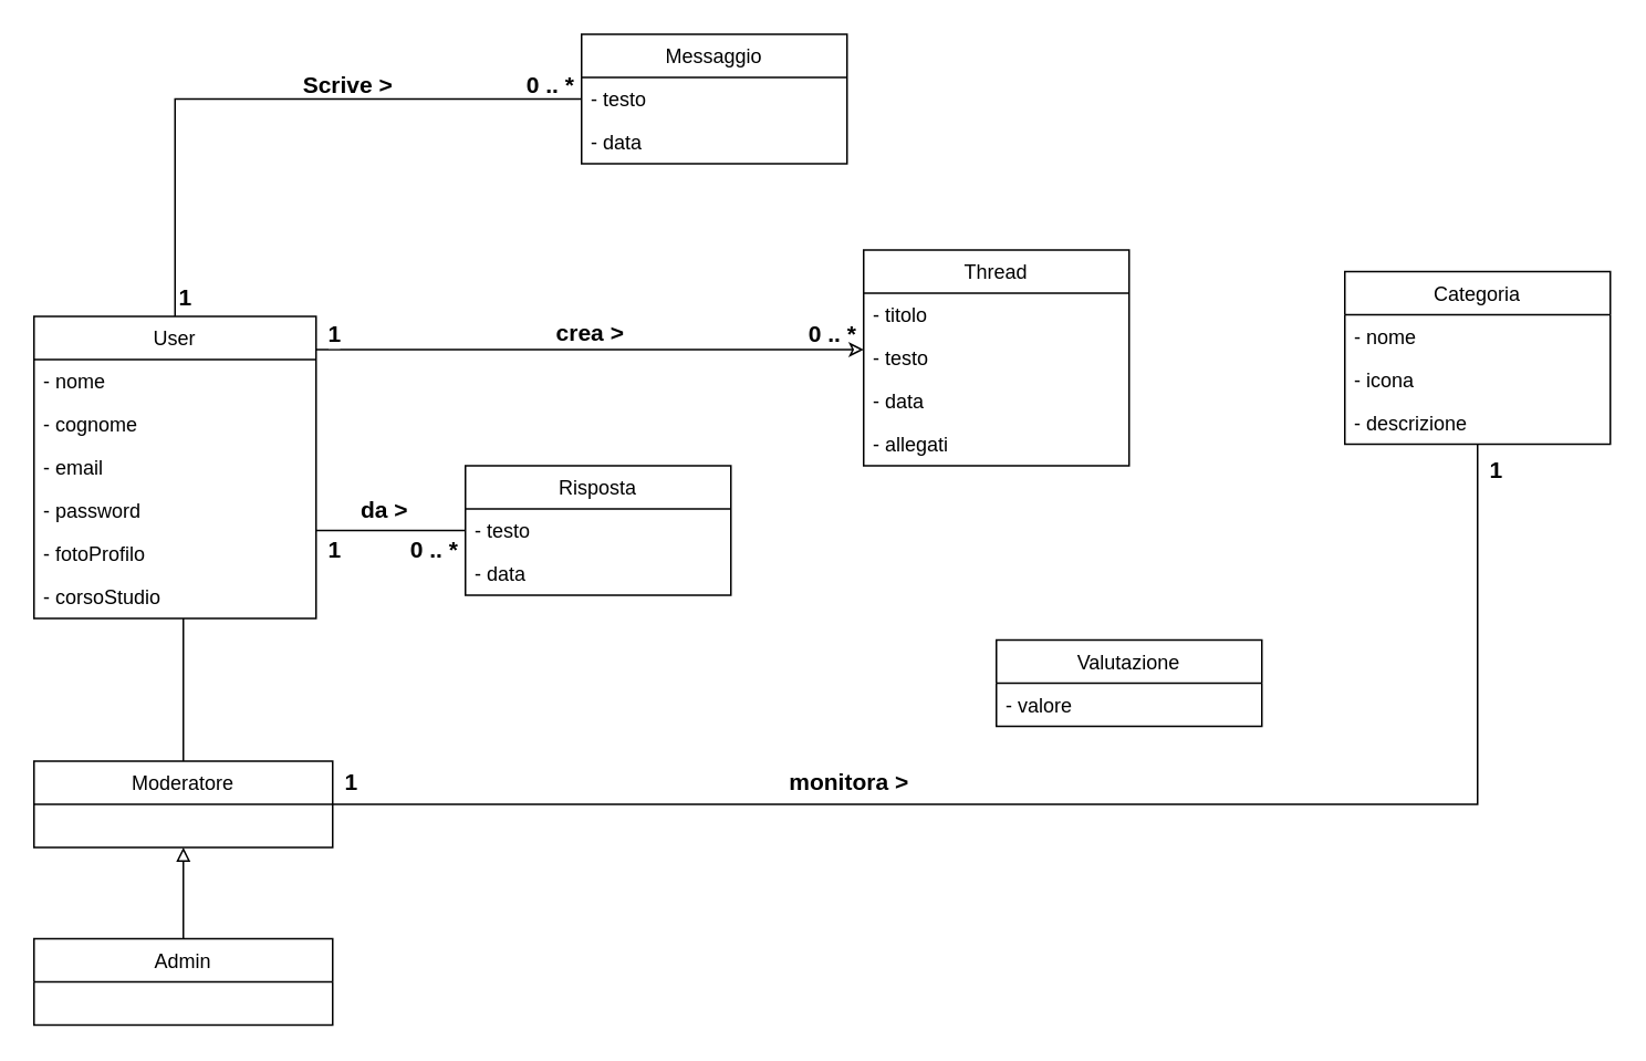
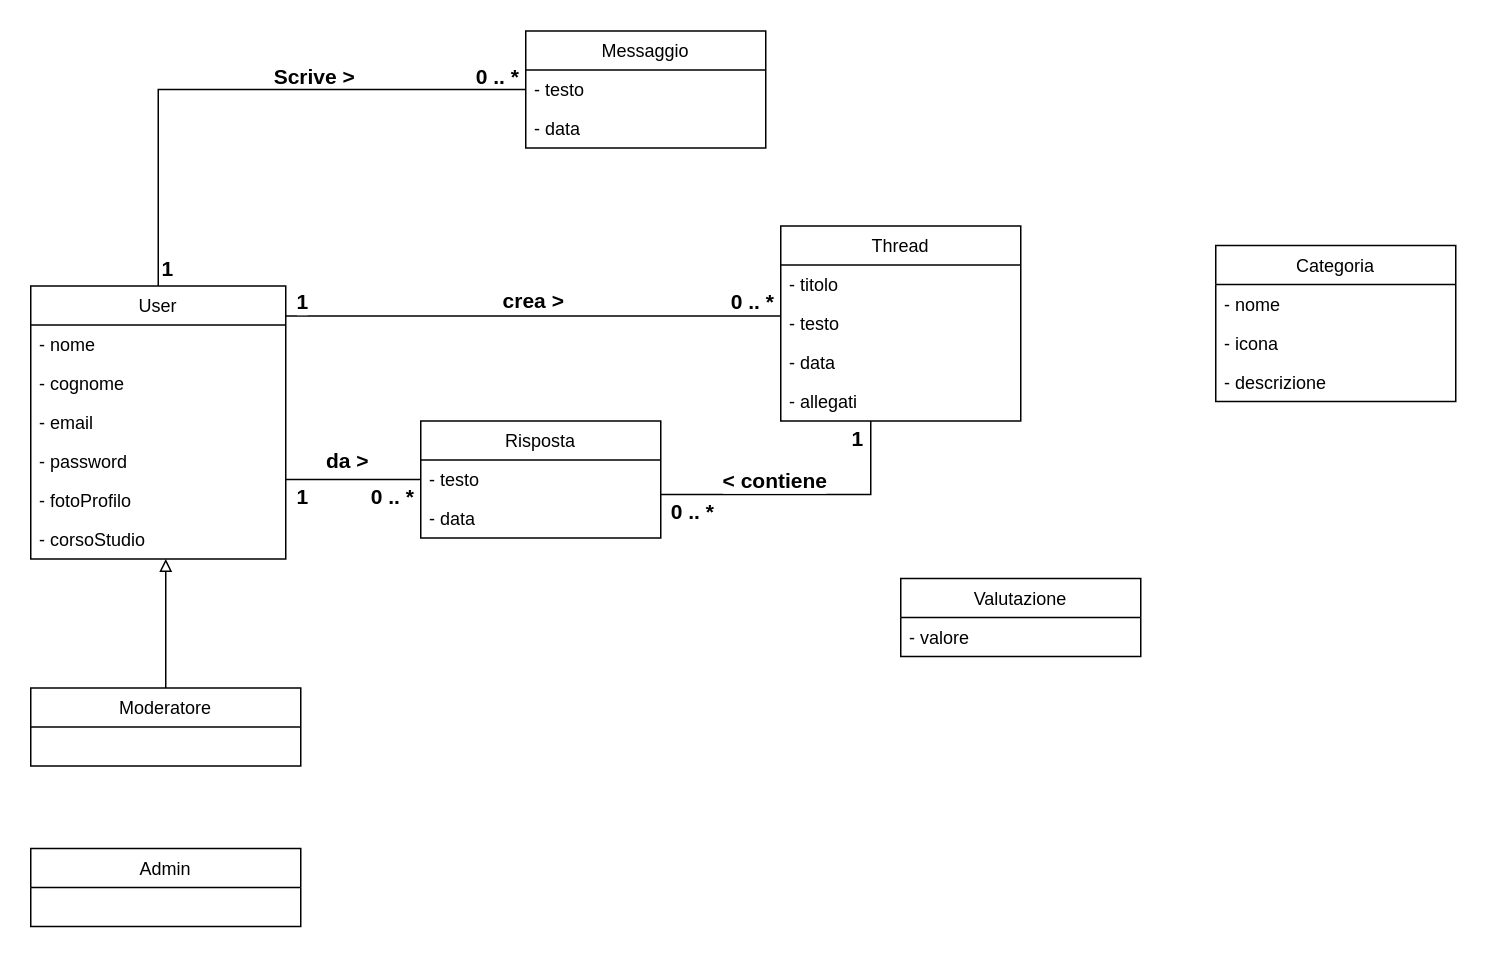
  <mxCell id="0" />
  <mxCell id="1" parent="0" />
  <mxCell id="2" style="edgeStyle=orthogonalEdgeStyle;rounded=0;orthogonalLoop=1;jettySize=auto;html=1;exitX=0.5;exitY=0;exitDx=0;exitDy=0;endArrow=none;endFill=0;" parent="1" source="13" target="21" edge="1"><mxGeometry relative="1" as="geometry" /></mxCell>
  <mxCell id="3" value="&lt;font style=&quot;font-size: 14px&quot;&gt;&lt;b&gt;Scrive &amp;gt;&lt;/b&gt;&lt;/font&gt;" style="edgeLabel;html=1;align=center;verticalAlign=middle;resizable=0;points=[];labelBackgroundColor=none;" parent="2" vertex="1" connectable="0"><mxGeometry x="0.063" y="-1" relative="1" as="geometry"><mxPoint x="34" y="-10" as="offset" /></mxGeometry></mxCell>
  <mxCell id="4" value="&lt;font style=&quot;font-size: 14px&quot;&gt;&lt;b&gt;1&lt;/b&gt;&lt;/font&gt;" style="edgeLabel;html=1;align=center;verticalAlign=middle;resizable=0;points=[];" parent="2" vertex="1" connectable="0"><mxGeometry x="-0.936" relative="1" as="geometry"><mxPoint x="5" as="offset" /></mxGeometry></mxCell>
  <mxCell id="5" value="&lt;b&gt;&lt;font style=&quot;font-size: 14px&quot;&gt;0 .. *&lt;/font&gt;&lt;/b&gt;" style="edgeLabel;html=1;align=center;verticalAlign=middle;resizable=0;points=[];labelBackgroundColor=none;" parent="2" vertex="1" connectable="0"><mxGeometry x="0.947" y="-1" relative="1" as="geometry"><mxPoint x="-10" y="-10" as="offset" /></mxGeometry></mxCell>
- <mxCell id="6" value="&lt;font style=&quot;font-size: 14px&quot;&gt;&lt;b&gt;crea &amp;gt;&lt;/b&gt;&lt;/font&gt;" style="edgeStyle=orthogonalEdgeStyle;rounded=0;orthogonalLoop=1;jettySize=auto;html=1;endArrow=classic;endFill=0;" parent="1" source="13" target="32" edge="1"><mxGeometry y="10" relative="1" as="geometry"><Array as="points"><mxPoint x="310" y="210" /><mxPoint x="310" y="210" /></Array><mxPoint as="offset" /></mxGeometry></mxCell>
+ <mxCell id="6" value="&lt;font style=&quot;font-size: 14px&quot;&gt;&lt;b&gt;crea &amp;gt;&lt;/b&gt;&lt;/font&gt;" style="edgeStyle=orthogonalEdgeStyle;rounded=0;orthogonalLoop=1;jettySize=auto;html=1;endArrow=none;endFill=0;" parent="1" source="13" target="32" edge="1"><mxGeometry y="10" relative="1" as="geometry"><Array as="points"><mxPoint x="310" y="210" /><mxPoint x="310" y="210" /></Array><mxPoint as="offset" /></mxGeometry></mxCell>
  <mxCell id="7" value="&lt;b&gt;&lt;font style=&quot;font-size: 14px&quot;&gt;1&lt;/font&gt;&lt;/b&gt;" style="edgeLabel;html=1;align=center;verticalAlign=middle;resizable=0;points=[];" parent="6" vertex="1" connectable="0"><mxGeometry x="-0.939" relative="1" as="geometry"><mxPoint y="-10" as="offset" /></mxGeometry></mxCell>
  <mxCell id="8" value="&lt;b&gt;&lt;font style=&quot;font-size: 14px&quot;&gt;0 .. *&lt;/font&gt;&lt;/b&gt;" style="edgeLabel;html=1;align=center;verticalAlign=middle;resizable=0;points=[];labelBackgroundColor=none;" parent="6" vertex="1" connectable="0"><mxGeometry x="0.933" y="2" relative="1" as="geometry"><mxPoint x="-9" y="-8" as="offset" /></mxGeometry></mxCell>
  <mxCell id="9" style="edgeStyle=orthogonalEdgeStyle;rounded=0;orthogonalLoop=1;jettySize=auto;html=1;endArrow=none;endFill=0;" parent="1" source="13" target="24" edge="1"><mxGeometry relative="1" as="geometry"><Array as="points"><mxPoint x="240" y="319" /><mxPoint x="240" y="319" /></Array></mxGeometry></mxCell>
  <mxCell id="10" value="&lt;b&gt;&lt;font style=&quot;font-size: 14px&quot;&gt;da &amp;gt;&lt;/font&gt;&lt;/b&gt;" style="edgeLabel;html=1;align=center;verticalAlign=middle;resizable=0;points=[];" parent="9" vertex="1" connectable="0"><mxGeometry x="0.4" y="2" relative="1" as="geometry"><mxPoint x="-23" y="-11" as="offset" /></mxGeometry></mxCell>
  <mxCell id="11" value="&lt;b&gt;&lt;font style=&quot;font-size: 14px&quot;&gt;1&lt;/font&gt;&lt;/b&gt;" style="edgeLabel;html=1;align=center;verticalAlign=middle;resizable=0;points=[];labelBackgroundColor=none;" parent="9" vertex="1" connectable="0"><mxGeometry x="-0.756" y="-2" relative="1" as="geometry"><mxPoint x="-1" y="9" as="offset" /></mxGeometry></mxCell>
  <mxCell id="12" value="&lt;b&gt;&lt;font style=&quot;font-size: 14px&quot;&gt;0 .. *&lt;/font&gt;&lt;/b&gt;" style="edgeLabel;html=1;align=center;verticalAlign=middle;resizable=0;points=[];labelBackgroundColor=none;" parent="9" vertex="1" connectable="0"><mxGeometry x="0.778" relative="1" as="geometry"><mxPoint x="-10" y="11" as="offset" /></mxGeometry></mxCell>
  <mxCell id="13" value="User" style="swimlane;fontStyle=0;childLayout=stackLayout;horizontal=1;startSize=26;horizontalStack=0;resizeParent=1;resizeParentMax=0;resizeLast=0;collapsible=1;marginBottom=0;" parent="1" vertex="1"><mxGeometry x="20" y="190" width="170" height="182" as="geometry"><mxRectangle x="90" y="240" width="60" height="26" as="alternateBounds" /></mxGeometry></mxCell>
  <mxCell id="14" value="- nome" style="text;align=left;verticalAlign=top;spacingLeft=4;spacingRight=4;overflow=hidden;rotatable=0;points=[[0,0.5],[1,0.5]];portConstraint=eastwest;" parent="13" vertex="1"><mxGeometry y="26" width="170" height="26" as="geometry" /></mxCell>
  <mxCell id="15" value="- cognome" style="text;align=left;verticalAlign=top;spacingLeft=4;spacingRight=4;overflow=hidden;rotatable=0;points=[[0,0.5],[1,0.5]];portConstraint=eastwest;" parent="13" vertex="1"><mxGeometry y="52" width="170" height="26" as="geometry" /></mxCell>
  <mxCell id="16" value="- email" style="text;align=left;verticalAlign=top;spacingLeft=4;spacingRight=4;overflow=hidden;rotatable=0;points=[[0,0.5],[1,0.5]];portConstraint=eastwest;" parent="13" vertex="1"><mxGeometry y="78" width="170" height="26" as="geometry" /></mxCell>
  <mxCell id="17" value="- password" style="text;align=left;verticalAlign=top;spacingLeft=4;spacingRight=4;overflow=hidden;rotatable=0;points=[[0,0.5],[1,0.5]];portConstraint=eastwest;" parent="13" vertex="1"><mxGeometry y="104" width="170" height="26" as="geometry" /></mxCell>
  <mxCell id="18" value="- fotoProfilo" style="text;align=left;verticalAlign=top;spacingLeft=4;spacingRight=4;overflow=hidden;rotatable=0;points=[[0,0.5],[1,0.5]];portConstraint=eastwest;" parent="13" vertex="1"><mxGeometry y="130" width="170" height="26" as="geometry" /></mxCell>
  <mxCell id="19" value="- corsoStudio" style="text;align=left;verticalAlign=top;spacingLeft=4;spacingRight=4;overflow=hidden;rotatable=0;points=[[0,0.5],[1,0.5]];portConstraint=eastwest;" parent="13" vertex="1"><mxGeometry y="156" width="170" height="26" as="geometry" /></mxCell>
  <mxCell id="20" value="Messaggio" style="swimlane;fontStyle=0;childLayout=stackLayout;horizontal=1;startSize=26;horizontalStack=0;resizeParent=1;resizeParentMax=0;resizeLast=0;collapsible=1;marginBottom=0;" parent="1" vertex="1"><mxGeometry x="350" y="20" width="160" height="78" as="geometry" /></mxCell>
  <mxCell id="21" value="- testo" style="text;strokeColor=none;align=left;verticalAlign=top;spacingLeft=4;spacingRight=4;overflow=hidden;rotatable=0;points=[[0,0.5],[1,0.5]];portConstraint=eastwest;" parent="20" vertex="1"><mxGeometry y="26" width="160" height="26" as="geometry" /></mxCell>
  <mxCell id="22" value="- data" style="text;strokeColor=none;align=left;verticalAlign=top;spacingLeft=4;spacingRight=4;overflow=hidden;rotatable=0;points=[[0,0.5],[1,0.5]];portConstraint=eastwest;" parent="20" vertex="1"><mxGeometry y="52" width="160" height="26" as="geometry" /></mxCell>
  <mxCell id="23" value="Risposta" style="swimlane;fontStyle=0;childLayout=stackLayout;horizontal=1;startSize=26;horizontalStack=0;resizeParent=1;resizeParentMax=0;resizeLast=0;collapsible=1;marginBottom=0;" parent="1" vertex="1"><mxGeometry x="280" y="280" width="160" height="78" as="geometry" /></mxCell>
  <mxCell id="24" value="- testo" style="text;strokeColor=none;align=left;verticalAlign=top;spacingLeft=4;spacingRight=4;overflow=hidden;rotatable=0;points=[[0,0.5],[1,0.5]];portConstraint=eastwest;" parent="23" vertex="1"><mxGeometry y="26" width="160" height="26" as="geometry" /></mxCell>
  <mxCell id="25" value="- data" style="text;strokeColor=none;align=left;verticalAlign=top;spacingLeft=4;spacingRight=4;overflow=hidden;rotatable=0;points=[[0,0.5],[1,0.5]];portConstraint=eastwest;" parent="23" vertex="1"><mxGeometry y="52" width="160" height="26" as="geometry" /></mxCell>
  <mxCell id="26" value="Valutazione" style="swimlane;fontStyle=0;childLayout=stackLayout;horizontal=1;startSize=26;horizontalStack=0;resizeParent=1;resizeParentMax=0;resizeLast=0;collapsible=1;marginBottom=0;" parent="1" vertex="1"><mxGeometry x="600" y="385" width="160" height="52" as="geometry" /></mxCell>
  <mxCell id="27" value="- valore" style="text;strokeColor=none;align=left;verticalAlign=top;spacingLeft=4;spacingRight=4;overflow=hidden;rotatable=0;points=[[0,0.5],[1,0.5]];portConstraint=eastwest;" parent="26" vertex="1"><mxGeometry y="26" width="160" height="26" as="geometry" /></mxCell>
+ <mxCell id="28" style="edgeStyle=orthogonalEdgeStyle;rounded=0;orthogonalLoop=1;jettySize=auto;html=1;endArrow=none;endFill=0;" parent="1" source="32" target="23" edge="1"><mxGeometry relative="1" as="geometry"><Array as="points"><mxPoint x="580" y="329" /></Array></mxGeometry></mxCell>
+ <mxCell id="29" value="&lt;font style=&quot;font-size: 14px&quot;&gt;&lt;b&gt;&amp;lt; contiene&lt;/b&gt;&lt;/font&gt;" style="edgeLabel;html=1;align=center;verticalAlign=middle;resizable=0;points=[];" parent="28" vertex="1" connectable="0"><mxGeometry x="0.239" relative="1" as="geometry"><mxPoint x="3" y="-10" as="offset" /></mxGeometry></mxCell>
+ <mxCell id="30" value="&lt;font style=&quot;font-size: 14px&quot;&gt;&lt;b&gt;0 .. *&lt;/b&gt;&lt;/font&gt;" style="edgeLabel;html=1;align=center;verticalAlign=middle;resizable=0;points=[];" parent="28" vertex="1" connectable="0"><mxGeometry x="0.873" y="-2" relative="1" as="geometry"><mxPoint x="8" y="13" as="offset" /></mxGeometry></mxCell>
+ <mxCell id="31" value="&lt;b&gt;&lt;font style=&quot;font-size: 14px&quot;&gt;1&lt;/font&gt;&lt;/b&gt;" style="edgeLabel;html=1;align=center;verticalAlign=middle;resizable=0;points=[];" parent="28" vertex="1" connectable="0"><mxGeometry x="-0.884" y="-1" relative="1" as="geometry"><mxPoint x="-9" as="offset" /></mxGeometry></mxCell>
  <mxCell id="32" value="Thread" style="swimlane;fontStyle=0;childLayout=stackLayout;horizontal=1;startSize=26;horizontalStack=0;resizeParent=1;resizeParentMax=0;resizeLast=0;collapsible=1;marginBottom=0;" parent="1" vertex="1"><mxGeometry x="520" y="150" width="160" height="130" as="geometry"><mxRectangle x="240" y="110" width="60" height="26" as="alternateBounds" /></mxGeometry></mxCell>
  <mxCell id="33" value="- titolo" style="text;align=left;verticalAlign=top;spacingLeft=4;spacingRight=4;overflow=hidden;rotatable=0;points=[[0,0.5],[1,0.5]];portConstraint=eastwest;" parent="32" vertex="1"><mxGeometry y="26" width="160" height="26" as="geometry" /></mxCell>
  <mxCell id="34" value="- testo" style="text;align=left;verticalAlign=top;spacingLeft=4;spacingRight=4;overflow=hidden;rotatable=0;points=[[0,0.5],[1,0.5]];portConstraint=eastwest;" parent="32" vertex="1"><mxGeometry y="52" width="160" height="26" as="geometry" /></mxCell>
  <mxCell id="35" value="- data" style="text;align=left;verticalAlign=top;spacingLeft=4;spacingRight=4;overflow=hidden;rotatable=0;points=[[0,0.5],[1,0.5]];portConstraint=eastwest;" parent="32" vertex="1"><mxGeometry y="78" width="160" height="26" as="geometry" /></mxCell>
  <mxCell id="36" value="- allegati" style="text;align=left;verticalAlign=top;spacingLeft=4;spacingRight=4;overflow=hidden;rotatable=0;points=[[0,0.5],[1,0.5]];portConstraint=eastwest;" parent="32" vertex="1"><mxGeometry y="104" width="160" height="26" as="geometry" /></mxCell>
  <mxCell id="37" value="Categoria" style="swimlane;fontStyle=0;childLayout=stackLayout;horizontal=1;startSize=26;horizontalStack=0;resizeParent=1;resizeParentMax=0;resizeLast=0;collapsible=1;marginBottom=0;" parent="1" vertex="1"><mxGeometry x="810" y="163" width="160" height="104" as="geometry"><mxRectangle x="240" y="110" width="60" height="26" as="alternateBounds" /></mxGeometry></mxCell>
  <mxCell id="38" value="- nome" style="text;align=left;verticalAlign=top;spacingLeft=4;spacingRight=4;overflow=hidden;rotatable=0;points=[[0,0.5],[1,0.5]];portConstraint=eastwest;" parent="37" vertex="1"><mxGeometry y="26" width="160" height="26" as="geometry" /></mxCell>
  <mxCell id="39" value="- icona" style="text;align=left;verticalAlign=top;spacingLeft=4;spacingRight=4;overflow=hidden;rotatable=0;points=[[0,0.5],[1,0.5]];portConstraint=eastwest;" parent="37" vertex="1"><mxGeometry y="52" width="160" height="26" as="geometry" /></mxCell>
  <mxCell id="40" value="- descrizione" style="text;align=left;verticalAlign=top;spacingLeft=4;spacingRight=4;overflow=hidden;rotatable=0;points=[[0,0.5],[1,0.5]];portConstraint=eastwest;" parent="37" vertex="1"><mxGeometry y="78" width="160" height="26" as="geometry" /></mxCell>
- <mxCell id="41" style="edgeStyle=orthogonalEdgeStyle;rounded=0;orthogonalLoop=1;jettySize=auto;html=1;endArrow=none;endFill=0;" parent="1" source="46" target="13" edge="1"><mxGeometry relative="1" as="geometry"><mxPoint x="110" y="370" as="targetPoint" /><Array as="points"><mxPoint x="110" y="400" /><mxPoint x="110" y="400" /></Array></mxGeometry></mxCell>
- <mxCell id="42" style="edgeStyle=orthogonalEdgeStyle;rounded=0;orthogonalLoop=1;jettySize=auto;html=1;endArrow=none;endFill=0;" parent="1" source="46" target="37" edge="1"><mxGeometry relative="1" as="geometry" /></mxCell>
- <mxCell id="43" value="&lt;font style=&quot;font-size: 14px&quot;&gt;&lt;b&gt;monitora &amp;gt;&lt;/b&gt;&lt;/font&gt;" style="edgeLabel;html=1;align=center;verticalAlign=middle;resizable=0;points=[];" parent="42" vertex="1" connectable="0"><mxGeometry x="-0.213" y="1" relative="1" as="geometry"><mxPoint x="-47" y="-13" as="offset" /></mxGeometry></mxCell>
- <mxCell id="44" value="&lt;b&gt;&lt;font style=&quot;font-size: 14px&quot;&gt;1&lt;/font&gt;&lt;/b&gt;" style="edgeLabel;html=1;align=center;verticalAlign=middle;resizable=0;points=[];" parent="42" vertex="1" connectable="0"><mxGeometry x="-0.967" relative="1" as="geometry"><mxPoint x="-5" y="-14" as="offset" /></mxGeometry></mxCell>
- <mxCell id="45" value="&lt;b&gt;&lt;font style=&quot;font-size: 14px&quot;&gt;1&lt;/font&gt;&lt;/b&gt;" style="edgeLabel;html=1;align=center;verticalAlign=middle;resizable=0;points=[];" parent="42" vertex="1" connectable="0"><mxGeometry x="0.967" y="-1" relative="1" as="geometry"><mxPoint x="9" as="offset" /></mxGeometry></mxCell>
+ <mxCell id="41" style="edgeStyle=orthogonalEdgeStyle;rounded=0;orthogonalLoop=1;jettySize=auto;html=1;endArrow=block;endFill=0;" parent="1" source="46" target="13" edge="1"><mxGeometry relative="1" as="geometry"><mxPoint x="110" y="370" as="targetPoint" /><Array as="points"><mxPoint x="110" y="400" /><mxPoint x="110" y="400" /></Array></mxGeometry></mxCell>
  <mxCell id="46" value="Moderatore" style="swimlane;fontStyle=0;childLayout=stackLayout;horizontal=1;startSize=26;horizontalStack=0;resizeParent=1;resizeParentMax=0;resizeLast=0;collapsible=1;marginBottom=0;labelBackgroundColor=none;" parent="1" vertex="1"><mxGeometry x="20" y="458" width="180" height="52" as="geometry"><mxRectangle x="90" y="508" width="90" height="26" as="alternateBounds" /></mxGeometry></mxCell>
- <mxCell id="47" style="edgeStyle=orthogonalEdgeStyle;rounded=0;orthogonalLoop=1;jettySize=auto;html=1;entryX=0.5;entryY=1;entryDx=0;entryDy=0;endArrow=block;endFill=0;" parent="1" source="48" target="46" edge="1"><mxGeometry relative="1" as="geometry" /></mxCell>
  <mxCell id="48" value="Admin" style="swimlane;fontStyle=0;childLayout=stackLayout;horizontal=1;startSize=26;horizontalStack=0;resizeParent=1;resizeParentMax=0;resizeLast=0;collapsible=1;marginBottom=0;labelBackgroundColor=none;" parent="1" vertex="1"><mxGeometry x="20" y="565" width="180" height="52" as="geometry"><mxRectangle x="90" y="630" width="90" height="26" as="alternateBounds" /></mxGeometry></mxCell>
